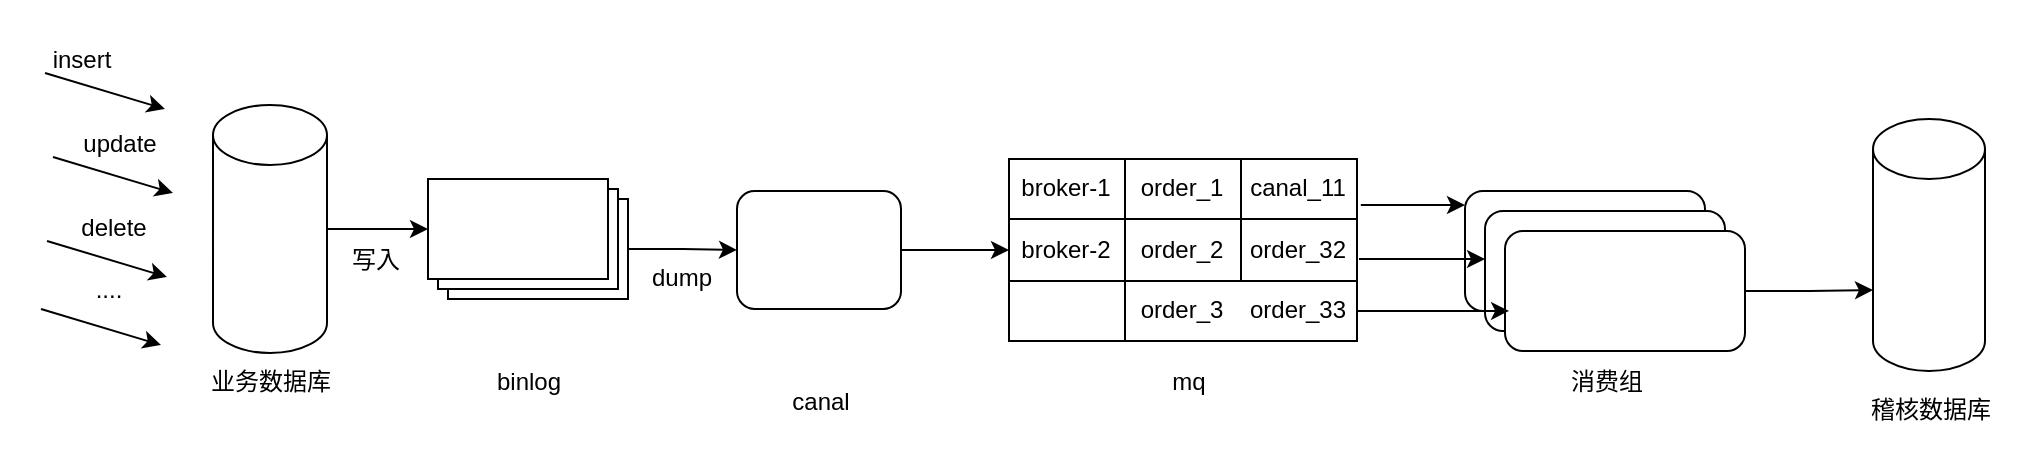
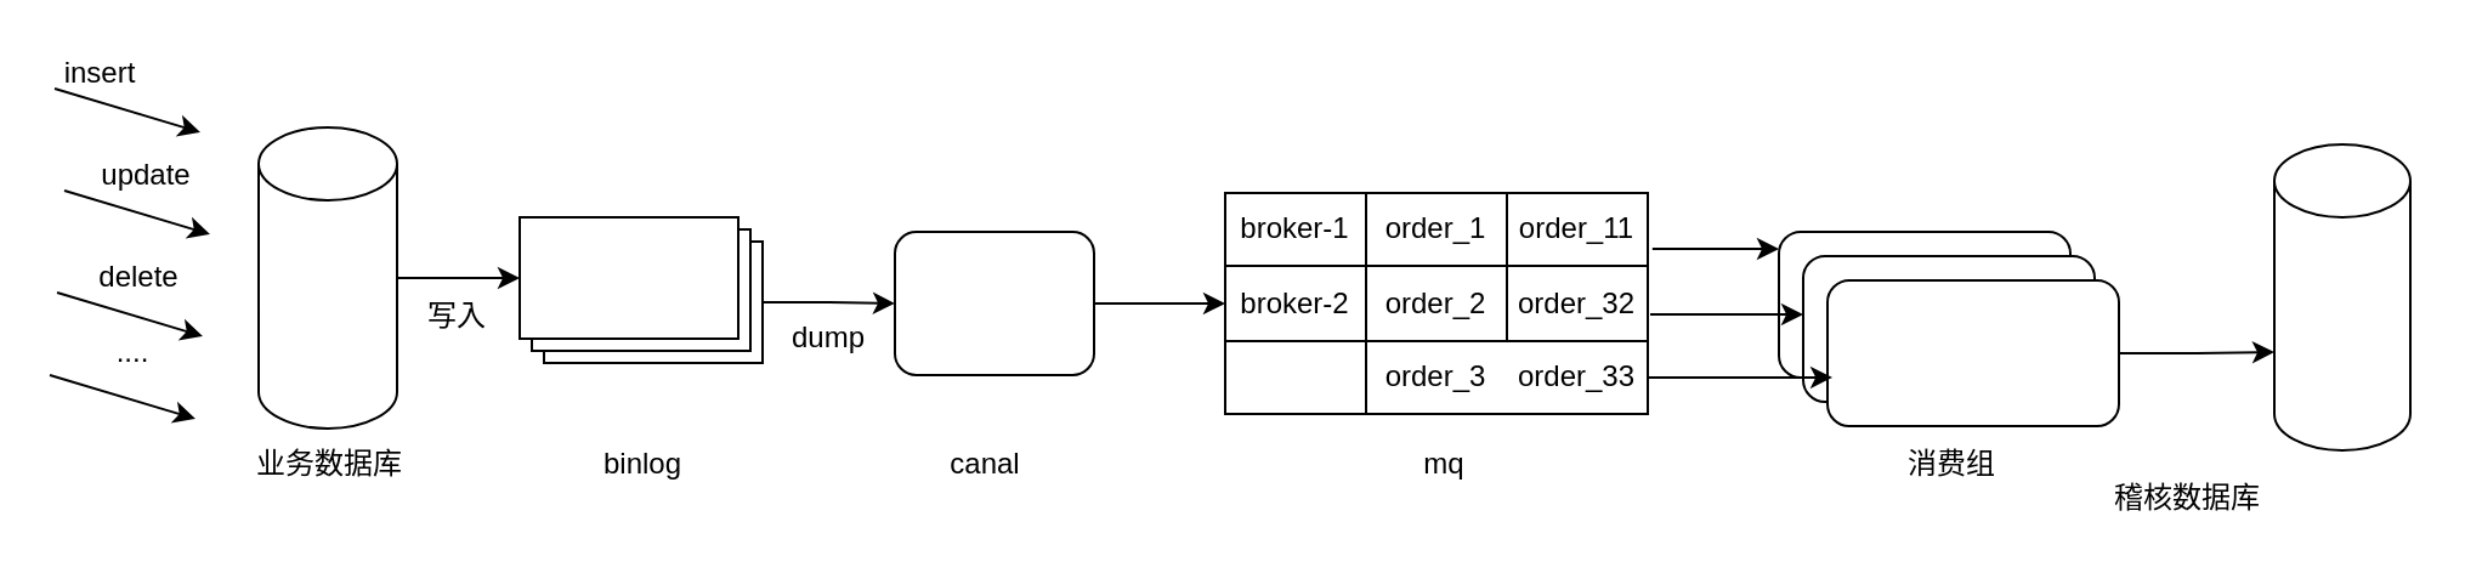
  <mxCell id="0" />
  <mxCell id="1" parent="0" />
  <mxCell id="2" value="" style="endArrow=classic;html=1;" edge="1" parent="1"><mxGeometry width="50" height="50" relative="1" as="geometry"><mxPoint x="22" y="36" as="sourcePoint" /><mxPoint x="82" y="54" as="targetPoint" /></mxGeometry></mxCell>
  <mxCell id="3" value="insert" style="text;html=1;strokeColor=none;fillColor=none;align=center;verticalAlign=middle;whiteSpace=wrap;rounded=0;" vertex="1" parent="1"><mxGeometry x="21" y="20" width="40" height="20" as="geometry" /></mxCell>
  <mxCell id="4" value="" style="endArrow=classic;html=1;" edge="1" parent="1"><mxGeometry width="50" height="50" relative="1" as="geometry"><mxPoint x="26" y="78" as="sourcePoint" /><mxPoint x="86" y="96" as="targetPoint" /></mxGeometry></mxCell>
  <mxCell id="5" value="update" style="text;html=1;strokeColor=none;fillColor=none;align=center;verticalAlign=middle;whiteSpace=wrap;rounded=0;" vertex="1" parent="1"><mxGeometry x="40" y="62" width="40" height="20" as="geometry" /></mxCell>
  <mxCell id="6" value="" style="endArrow=classic;html=1;" edge="1" parent="1"><mxGeometry width="50" height="50" relative="1" as="geometry"><mxPoint x="23" y="120" as="sourcePoint" /><mxPoint x="83" y="138" as="targetPoint" /></mxGeometry></mxCell>
  <mxCell id="7" value="delete" style="text;html=1;strokeColor=none;fillColor=none;align=center;verticalAlign=middle;whiteSpace=wrap;rounded=0;" vertex="1" parent="1"><mxGeometry x="37" y="104" width="40" height="20" as="geometry" /></mxCell>
  <mxCell id="8" style="edgeStyle=orthogonalEdgeStyle;rounded=0;orthogonalLoop=1;jettySize=auto;html=1;exitX=1;exitY=0.5;exitDx=0;exitDy=0;exitPerimeter=0;entryX=0;entryY=0;entryDx=0;entryDy=25;entryPerimeter=0;" edge="1" parent="1" source="9" target="11"><mxGeometry relative="1" as="geometry" /></mxCell>
  <mxCell id="9" value="" style="shape=cylinder3;whiteSpace=wrap;html=1;boundedLbl=1;backgroundOutline=1;size=15;" vertex="1" parent="1"><mxGeometry x="106" y="52" width="57" height="124" as="geometry" /></mxCell>
  <mxCell id="10" style="edgeStyle=orthogonalEdgeStyle;rounded=0;orthogonalLoop=1;jettySize=auto;html=1;exitX=0;exitY=0;exitDx=100;exitDy=35;exitPerimeter=0;entryX=0;entryY=0.5;entryDx=0;entryDy=0;" edge="1" parent="1" source="11" target="18"><mxGeometry relative="1" as="geometry" /></mxCell>
  <mxCell id="11" value="" style="verticalLabelPosition=bottom;verticalAlign=top;html=1;shape=mxgraph.basic.layered_rect;dx=10;outlineConnect=0;" vertex="1" parent="1"><mxGeometry x="213.5" y="89" width="100" height="60" as="geometry" /></mxCell>
  <mxCell id="12" value="业务数据库" style="text;html=1;align=center;verticalAlign=middle;resizable=0;points=[];autosize=1;strokeColor=none;" vertex="1" parent="1"><mxGeometry x="100" y="182" width="70" height="18" as="geometry" /></mxCell>
  <mxCell id="13" value="binlog" style="text;html=1;align=center;verticalAlign=middle;resizable=0;points=[];autosize=1;strokeColor=none;" vertex="1" parent="1"><mxGeometry x="242.5" y="182" width="42" height="18" as="geometry" /></mxCell>
  <mxCell id="14" value="" style="endArrow=classic;html=1;" edge="1" parent="1"><mxGeometry width="50" height="50" relative="1" as="geometry"><mxPoint x="20" y="154" as="sourcePoint" /><mxPoint x="80" y="172" as="targetPoint" /></mxGeometry></mxCell>
  <mxCell id="15" value="...." style="text;html=1;align=center;verticalAlign=middle;resizable=0;points=[];autosize=1;strokeColor=none;" vertex="1" parent="1"><mxGeometry x="42" y="136" width="23" height="18" as="geometry" /></mxCell>
  <mxCell id="16" value="写入" style="text;html=1;strokeColor=none;fillColor=none;align=center;verticalAlign=middle;whiteSpace=wrap;rounded=0;" vertex="1" parent="1"><mxGeometry x="168" y="120" width="40" height="20" as="geometry" /></mxCell>
  <mxCell id="17" style="edgeStyle=orthogonalEdgeStyle;rounded=0;orthogonalLoop=1;jettySize=auto;html=1;exitX=1;exitY=0.5;exitDx=0;exitDy=0;entryX=0;entryY=0.5;entryDx=0;entryDy=0;" edge="1" parent="1" source="18" target="25"><mxGeometry relative="1" as="geometry" /></mxCell>
  <mxCell id="18" value="" style="rounded=1;whiteSpace=wrap;html=1;" vertex="1" parent="1"><mxGeometry x="368" y="95" width="82" height="59" as="geometry" /></mxCell>
  <mxCell id="19" value="dump" style="text;html=1;strokeColor=none;fillColor=none;align=center;verticalAlign=middle;whiteSpace=wrap;rounded=0;" vertex="1" parent="1"><mxGeometry x="321" y="129" width="40" height="20" as="geometry" /></mxCell>
  <mxCell id="20" value="" style="shape=table;html=1;whiteSpace=wrap;startSize=0;container=1;collapsible=0;childLayout=tableLayout;" vertex="1" parent="1"><mxGeometry x="504" y="79" width="174" height="91" as="geometry" /></mxCell>
  <mxCell id="21" value="" style="shape=partialRectangle;html=1;whiteSpace=wrap;collapsible=0;dropTarget=0;pointerEvents=0;fillColor=none;top=0;left=0;bottom=0;right=0;points=[[0,0.5],[1,0.5]];portConstraint=eastwest;" vertex="1" parent="20"><mxGeometry width="174" height="30" as="geometry" /></mxCell>
  <mxCell id="22" value="broker-1" style="shape=partialRectangle;html=1;whiteSpace=wrap;connectable=0;fillColor=none;top=0;left=0;bottom=0;right=0;overflow=hidden;" vertex="1" parent="21"><mxGeometry width="58" height="30" as="geometry" /></mxCell>
  <mxCell id="23" value="order_1" style="shape=partialRectangle;html=1;whiteSpace=wrap;connectable=0;fillColor=none;top=0;left=0;bottom=0;right=0;overflow=hidden;" vertex="1" parent="21"><mxGeometry x="58" width="58" height="30" as="geometry" /></mxCell>
- <mxCell id="24" value="canal_11" style="shape=partialRectangle;html=1;whiteSpace=wrap;connectable=0;fillColor=none;top=0;left=0;bottom=0;right=0;overflow=hidden;" vertex="1" parent="21"><mxGeometry x="116" width="58" height="30" as="geometry" /></mxCell>
+ <mxCell id="24" value="order_11" style="shape=partialRectangle;html=1;whiteSpace=wrap;connectable=0;fillColor=none;top=0;left=0;bottom=0;right=0;overflow=hidden;" vertex="1" parent="21"><mxGeometry x="116" width="58" height="30" as="geometry" /></mxCell>
  <mxCell id="25" value="" style="shape=partialRectangle;html=1;whiteSpace=wrap;collapsible=0;dropTarget=0;pointerEvents=0;fillColor=none;top=0;left=0;bottom=0;right=0;points=[[0,0.5],[1,0.5]];portConstraint=eastwest;" vertex="1" parent="20"><mxGeometry y="30" width="174" height="31" as="geometry" /></mxCell>
  <mxCell id="26" value="broker-2" style="shape=partialRectangle;html=1;whiteSpace=wrap;connectable=0;fillColor=none;top=0;left=0;bottom=0;right=0;overflow=hidden;" vertex="1" parent="25"><mxGeometry width="58" height="31" as="geometry" /></mxCell>
  <mxCell id="27" value="order_2" style="shape=partialRectangle;html=1;whiteSpace=wrap;connectable=0;fillColor=none;top=0;left=0;bottom=0;right=0;overflow=hidden;" vertex="1" parent="25"><mxGeometry x="58" width="58" height="31" as="geometry" /></mxCell>
  <mxCell id="28" value="order_32" style="shape=partialRectangle;html=1;whiteSpace=wrap;connectable=0;fillColor=none;top=0;left=0;bottom=0;right=0;overflow=hidden;" vertex="1" parent="25"><mxGeometry x="116" width="58" height="31" as="geometry" /></mxCell>
  <mxCell id="29" value="" style="shape=partialRectangle;html=1;whiteSpace=wrap;collapsible=0;dropTarget=0;pointerEvents=0;fillColor=none;top=0;left=0;bottom=0;right=0;points=[[0,0.5],[1,0.5]];portConstraint=eastwest;" vertex="1" parent="20"><mxGeometry y="61" width="174" height="30" as="geometry" /></mxCell>
  <mxCell id="30" value="order_3" style="shape=partialRectangle;html=1;whiteSpace=wrap;connectable=0;fillColor=none;top=0;left=0;bottom=0;right=0;overflow=hidden;" vertex="1" parent="29"><mxGeometry x="58" width="58" height="30" as="geometry" /></mxCell>
  <mxCell id="31" value="order_33" style="shape=partialRectangle;html=1;whiteSpace=wrap;connectable=0;fillColor=none;top=0;left=0;bottom=0;right=0;overflow=hidden;" vertex="1" parent="29"><mxGeometry x="116" width="58" height="30" as="geometry" /></mxCell>
  <mxCell id="32" value="consumer" style="rounded=1;whiteSpace=wrap;html=1;" vertex="1" parent="1"><mxGeometry x="732" y="95" width="120" height="60" as="geometry" /></mxCell>
  <mxCell id="33" style="edgeStyle=orthogonalEdgeStyle;rounded=0;orthogonalLoop=1;jettySize=auto;html=1;entryX=0;entryY=0.5;entryDx=0;entryDy=0;" edge="1" parent="1"><mxGeometry relative="1" as="geometry"><mxPoint x="679" y="129" as="sourcePoint" /><mxPoint x="742" y="129" as="targetPoint" /></mxGeometry></mxCell>
  <mxCell id="34" value="consumer" style="rounded=1;whiteSpace=wrap;html=1;" vertex="1" parent="1"><mxGeometry x="742" y="105" width="120" height="60" as="geometry" /></mxCell>
  <mxCell id="35" style="edgeStyle=orthogonalEdgeStyle;rounded=0;orthogonalLoop=1;jettySize=auto;html=1;exitX=1;exitY=0.5;exitDx=0;exitDy=0;entryX=0;entryY=0;entryDx=0;entryDy=85.5;entryPerimeter=0;" edge="1" parent="1" source="36" target="37"><mxGeometry relative="1" as="geometry" /></mxCell>
  <mxCell id="36" value="" style="rounded=1;whiteSpace=wrap;html=1;" vertex="1" parent="1"><mxGeometry x="752" y="115" width="120" height="60" as="geometry" /></mxCell>
  <mxCell id="37" value="" style="shape=cylinder3;whiteSpace=wrap;html=1;boundedLbl=1;backgroundOutline=1;size=15;" vertex="1" parent="1"><mxGeometry x="936" y="59" width="56" height="126" as="geometry" /></mxCell>
- <mxCell id="38" value="稽核数据库" style="text;html=1;align=center;verticalAlign=middle;resizable=0;points=[];autosize=1;strokeColor=none;" vertex="1" parent="1"><mxGeometry x="929.5" y="196" width="70" height="18" as="geometry" /></mxCell>
- <mxCell id="39" value="canal" style="text;html=1;align=center;verticalAlign=middle;resizable=0;points=[];autosize=1;strokeColor=none;" vertex="1" parent="1"><mxGeometry x="390" y="192" width="39" height="18" as="geometry" /></mxCell>
+ <mxCell id="38" value="稽核数据库" style="text;html=1;align=center;verticalAlign=middle;resizable=0;points=[];autosize=1;strokeColor=none;" vertex="1" parent="1"><mxGeometry x="864.5" y="196" width="70" height="18" as="geometry" /></mxCell>
+ <mxCell id="39" value="canal" style="text;html=1;align=center;verticalAlign=middle;resizable=0;points=[];autosize=1;strokeColor=none;" vertex="1" parent="1"><mxGeometry x="385" y="182" width="39" height="18" as="geometry" /></mxCell>
  <mxCell id="40" value="mq" style="text;html=1;align=center;verticalAlign=middle;resizable=0;points=[];autosize=1;strokeColor=none;" vertex="1" parent="1"><mxGeometry x="580" y="182" width="27" height="18" as="geometry" /></mxCell>
  <mxCell id="41" value="消费组" style="text;html=1;align=center;verticalAlign=middle;resizable=0;points=[];autosize=1;strokeColor=none;" vertex="1" parent="1"><mxGeometry x="779.5" y="182" width="46" height="18" as="geometry" /></mxCell>
  <mxCell id="42" style="edgeStyle=orthogonalEdgeStyle;rounded=0;orthogonalLoop=1;jettySize=auto;html=1;exitX=1;exitY=0.5;exitDx=0;exitDy=0;entryX=0.017;entryY=0.666;entryDx=0;entryDy=0;entryPerimeter=0;" edge="1" parent="1" source="29" target="36"><mxGeometry relative="1" as="geometry" /></mxCell>
  <mxCell id="43" style="edgeStyle=orthogonalEdgeStyle;rounded=0;orthogonalLoop=1;jettySize=auto;html=1;exitX=1.011;exitY=0.767;exitDx=0;exitDy=0;exitPerimeter=0;" edge="1" parent="1" source="21"><mxGeometry relative="1" as="geometry"><mxPoint x="732" y="102" as="targetPoint" /></mxGeometry></mxCell>
